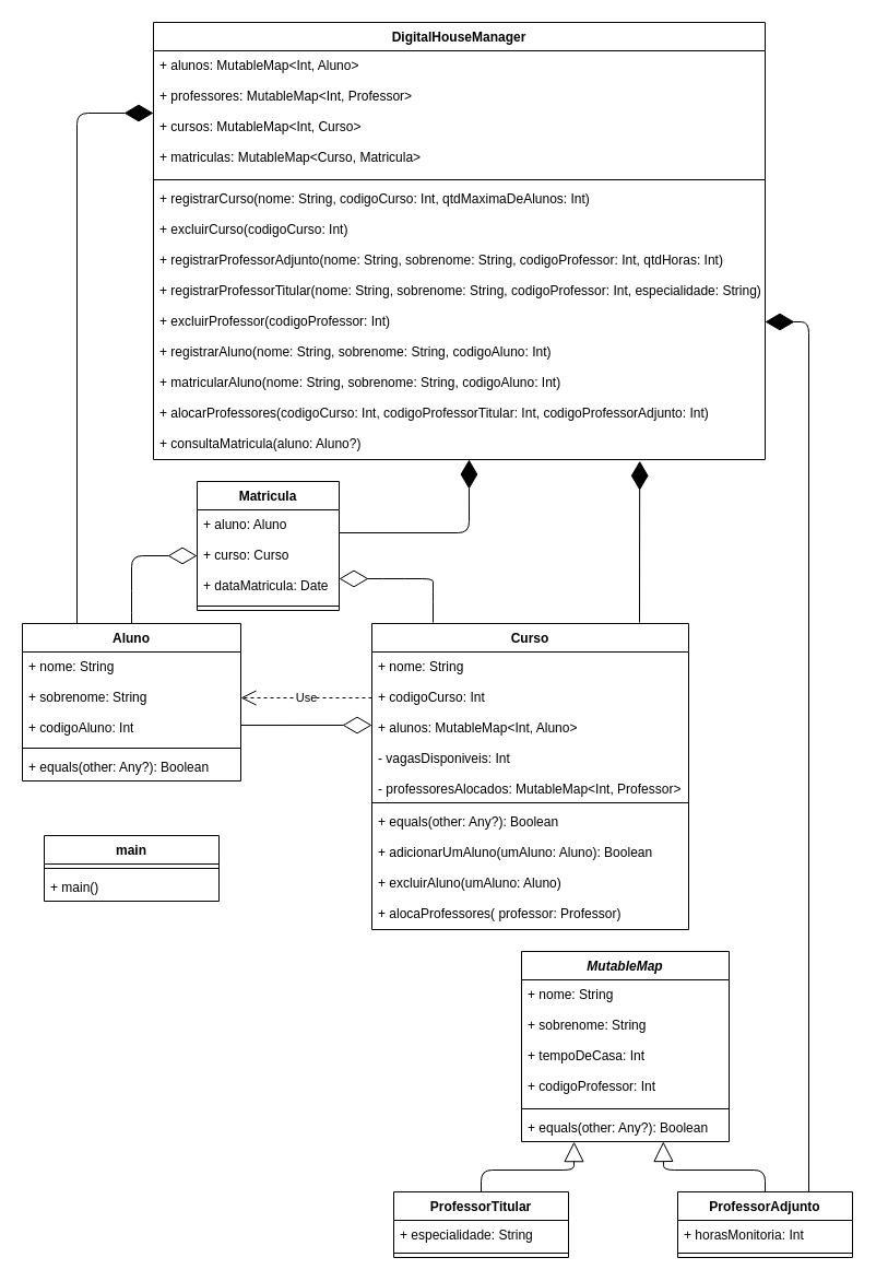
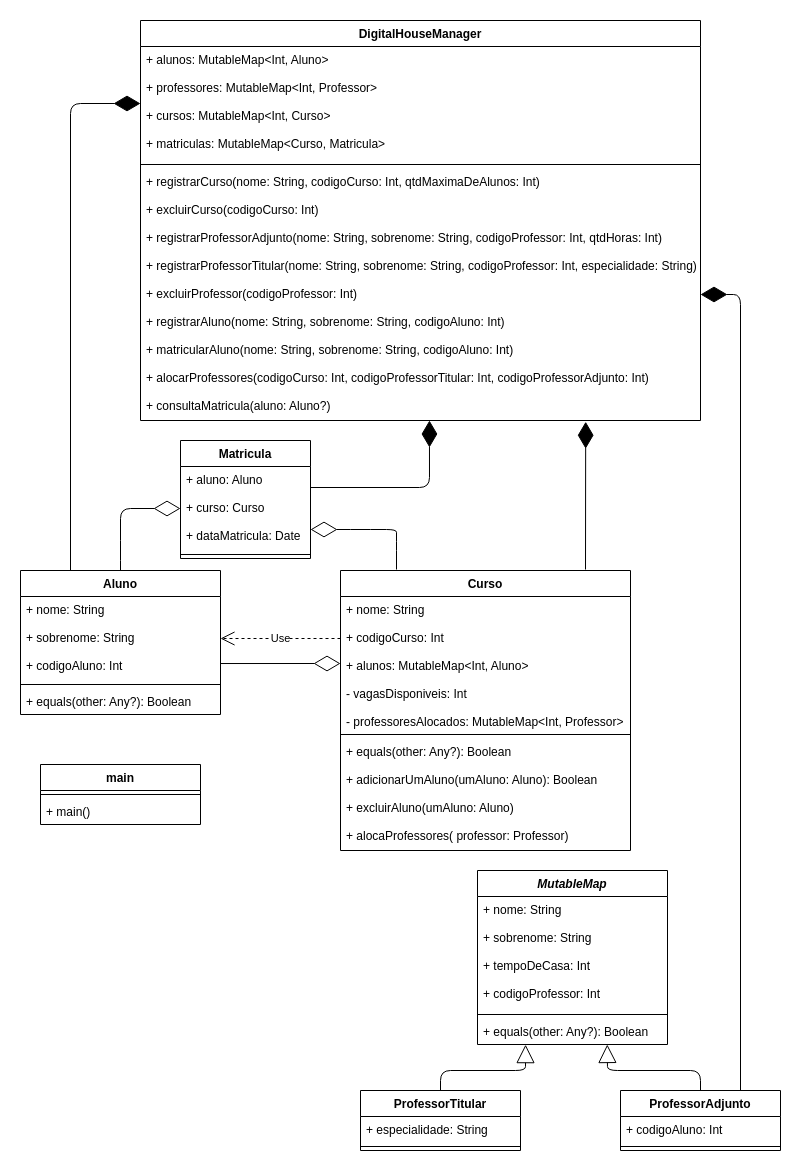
  <mxCell id="0" />
  <mxCell id="1" parent="0" />
  <mxCell id="2" value="" style="endArrow=block;endSize=16;endFill=0;html=1;exitX=0.5;exitY=0;exitDx=0;exitDy=0;entryX=0.253;entryY=1.005;entryDx=0;entryDy=0;entryPerimeter=0;" parent="1" source="34" target="29" edge="1"><mxGeometry x="0.991" y="-67" width="160" relative="1" as="geometry"><mxPoint x="367" y="1000" as="sourcePoint" /><mxPoint x="560" y="1100" as="targetPoint" /><Array as="points"><mxPoint x="440" y="1070" /><mxPoint x="525" y="1070" /></Array><mxPoint as="offset" /></mxGeometry></mxCell>
  <mxCell id="3" value="" style="endArrow=block;endSize=16;endFill=0;html=1;exitX=0.5;exitY=0;exitDx=0;exitDy=0;entryX=0.683;entryY=1;entryDx=0;entryDy=0;entryPerimeter=0;" parent="1" source="31" target="29" edge="1"><mxGeometry x="0.162" y="55" width="160" relative="1" as="geometry"><mxPoint x="647" y="1010" as="sourcePoint" /><mxPoint x="610" y="1045" as="targetPoint" /><Array as="points"><mxPoint x="700" y="1070" /><mxPoint x="607" y="1070" /></Array><mxPoint as="offset" /></mxGeometry></mxCell>
  <mxCell id="4" value="" style="endArrow=diamondThin;endFill=0;endSize=24;html=1;entryX=1;entryY=0.75;entryDx=0;entryDy=0;entryPerimeter=0;" parent="1" target="24" edge="1"><mxGeometry width="160" relative="1" as="geometry"><mxPoint x="396" y="569" as="sourcePoint" /><mxPoint x="299.68" y="474" as="targetPoint" /><Array as="points"><mxPoint x="396" y="540" /><mxPoint x="396" y="529" /><mxPoint x="360" y="529" /></Array></mxGeometry></mxCell>
  <mxCell id="5" value="" style="endArrow=diamondThin;endFill=0;endSize=24;html=1;entryX=0;entryY=0.5;entryDx=0;entryDy=0;exitX=0.5;exitY=0;exitDx=0;exitDy=0;" parent="1" source="10" target="24" edge="1"><mxGeometry width="160" relative="1" as="geometry"><mxPoint x="20" y="530" as="sourcePoint" /><mxPoint x="220.16" y="474" as="targetPoint" /><Array as="points"><mxPoint x="120" y="550" /><mxPoint x="120" y="508" /></Array></mxGeometry></mxCell>
  <mxCell id="6" value="Curso" style="swimlane;fontStyle=1;align=center;verticalAlign=top;childLayout=stackLayout;horizontal=1;startSize=26;horizontalStack=0;resizeParent=1;resizeParentMax=0;resizeLast=0;collapsible=1;marginBottom=0;" parent="1" vertex="1"><mxGeometry x="340" y="570" width="290" height="280" as="geometry" /></mxCell>
  <mxCell id="7" value="+ nome: String&#10;&#10;+ codigoCurso: Int&#10;&#10;+ alunos: MutableMap&lt;Int, Aluno&gt;&#10;&#10;- vagasDisponiveis: Int&#10;&#10;- professoresAlocados: MutableMap&lt;Int, Professor&gt;&#10;" style="text;strokeColor=none;fillColor=none;align=left;verticalAlign=top;spacingLeft=4;spacingRight=4;overflow=hidden;rotatable=0;points=[[0,0.5],[1,0.5]];portConstraint=eastwest;" parent="6" vertex="1"><mxGeometry y="26" width="290" height="134" as="geometry" /></mxCell>
  <mxCell id="8" value="" style="line;strokeWidth=1;fillColor=none;align=left;verticalAlign=middle;spacingTop=-1;spacingLeft=3;spacingRight=3;rotatable=0;labelPosition=right;points=[];portConstraint=eastwest;" parent="6" vertex="1"><mxGeometry y="160" width="290" height="8" as="geometry" /></mxCell>
  <mxCell id="9" value="+ equals(other: Any?): Boolean&#10;&#10;+ adicionarUmAluno(umAluno: Aluno): Boolean&#10;&#10;+ excluirAluno(umAluno: Aluno)&#10;&#10;+ alocaProfessores( professor: Professor)" style="text;strokeColor=none;fillColor=none;align=left;verticalAlign=top;spacingLeft=4;spacingRight=4;overflow=hidden;rotatable=0;points=[[0,0.5],[1,0.5]];portConstraint=eastwest;" parent="6" vertex="1"><mxGeometry y="168" width="290" height="112" as="geometry" /></mxCell>
  <mxCell id="10" value="Aluno" style="swimlane;fontStyle=1;align=center;verticalAlign=top;childLayout=stackLayout;horizontal=1;startSize=26;horizontalStack=0;resizeParent=1;resizeParentMax=0;resizeLast=0;collapsible=1;marginBottom=0;" parent="1" vertex="1"><mxGeometry x="20" y="570" width="200" height="144" as="geometry" /></mxCell>
  <mxCell id="11" value="+ nome: String&#10;&#10;+ sobrenome: String&#10;&#10;+ codigoAluno: Int" style="text;strokeColor=none;fillColor=none;align=left;verticalAlign=top;spacingLeft=4;spacingRight=4;overflow=hidden;rotatable=0;points=[[0,0.5],[1,0.5]];portConstraint=eastwest;" parent="10" vertex="1"><mxGeometry y="26" width="200" height="84" as="geometry" /></mxCell>
  <mxCell id="12" value="" style="line;strokeWidth=1;fillColor=none;align=left;verticalAlign=middle;spacingTop=-1;spacingLeft=3;spacingRight=3;rotatable=0;labelPosition=right;points=[];portConstraint=eastwest;" parent="10" vertex="1"><mxGeometry y="110" width="200" height="8" as="geometry" /></mxCell>
  <mxCell id="13" value="+ equals(other: Any?): Boolean" style="text;strokeColor=none;fillColor=none;align=left;verticalAlign=top;spacingLeft=4;spacingRight=4;overflow=hidden;rotatable=0;points=[[0,0.5],[1,0.5]];portConstraint=eastwest;" parent="10" vertex="1"><mxGeometry y="118" width="200" height="26" as="geometry" /></mxCell>
  <mxCell id="14" value="" style="endArrow=diamondThin;endFill=1;endSize=24;html=1;exitX=0.25;exitY=0;exitDx=0;exitDy=0;entryX=0;entryY=0.5;entryDx=0;entryDy=0;" parent="1" source="10" target="18" edge="1"><mxGeometry width="160" relative="1" as="geometry"><mxPoint x="30" y="290" as="sourcePoint" /><mxPoint x="130" y="380" as="targetPoint" /><Array as="points"><mxPoint x="70" y="103" /></Array></mxGeometry></mxCell>
  <mxCell id="15" value="" style="endArrow=diamondThin;endFill=1;endSize=24;html=1;entryX=0.516;entryY=1;entryDx=0;entryDy=0;entryPerimeter=0;exitX=1;exitY=0.25;exitDx=0;exitDy=0;exitPerimeter=0;" parent="1" source="24" target="20" edge="1"><mxGeometry width="160" relative="1" as="geometry"><mxPoint x="320" y="450" as="sourcePoint" /><mxPoint x="510" y="350" as="targetPoint" /><Array as="points"><mxPoint x="429" y="487" /></Array></mxGeometry></mxCell>
  <mxCell id="16" value="" style="endArrow=diamondThin;endFill=1;endSize=24;html=1;entryX=0.795;entryY=1.005;entryDx=0;entryDy=0;entryPerimeter=0;" parent="1" target="20" edge="1"><mxGeometry width="160" relative="1" as="geometry"><mxPoint x="585" y="569" as="sourcePoint" /><mxPoint x="590" y="470" as="targetPoint" /></mxGeometry></mxCell>
  <mxCell id="17" value="DigitalHouseManager" style="swimlane;fontStyle=1;align=center;verticalAlign=top;childLayout=stackLayout;horizontal=1;startSize=26;horizontalStack=0;resizeParent=1;resizeParentMax=0;resizeLast=0;collapsible=1;marginBottom=0;" parent="1" vertex="1"><mxGeometry x="140" y="20" width="560" height="400" as="geometry" /></mxCell>
  <mxCell id="18" value="+ alunos: MutableMap&lt;Int, Aluno&gt;&#10;&#10;+ professores: MutableMap&lt;Int, Professor&gt;&#10;&#10;+ cursos: MutableMap&lt;Int, Curso&gt;&#10;&#10;+ matriculas: MutableMap&lt;Curso, Matricula&gt;" style="text;strokeColor=none;fillColor=none;align=left;verticalAlign=top;spacingLeft=4;spacingRight=4;overflow=hidden;rotatable=0;points=[[0,0.5],[1,0.5]];portConstraint=eastwest;" parent="17" vertex="1"><mxGeometry y="26" width="560" height="114" as="geometry" /></mxCell>
  <mxCell id="19" value="" style="line;strokeWidth=1;fillColor=none;align=left;verticalAlign=middle;spacingTop=-1;spacingLeft=3;spacingRight=3;rotatable=0;labelPosition=right;points=[];portConstraint=eastwest;" parent="17" vertex="1"><mxGeometry y="140" width="560" height="8" as="geometry" /></mxCell>
  <mxCell id="20" value="+ registrarCurso(nome: String, codigoCurso: Int, qtdMaximaDeAlunos: Int)&#10;&#10;+ excluirCurso(codigoCurso: Int)&#10;&#10;+ registrarProfessorAdjunto(nome: String, sobrenome: String, codigoProfessor: Int, qtdHoras: Int)&#10;&#10;+ registrarProfessorTitular(nome: String, sobrenome: String, codigoProfessor: Int, especialidade: String)&#10;&#10;+ excluirProfessor(codigoProfessor: Int)&#10;&#10;+ registrarAluno(nome: String, sobrenome: String, codigoAluno: Int)&#10;&#10;+ matricularAluno(nome: String, sobrenome: String, codigoAluno: Int)&#10;&#10;+ alocarProfessores(codigoCurso: Int, codigoProfessorTitular: Int, codigoProfessorAdjunto: Int)&#10;&#10;+ consultaMatricula(aluno: Aluno?)" style="text;strokeColor=none;fillColor=none;align=left;verticalAlign=top;spacingLeft=4;spacingRight=4;overflow=hidden;rotatable=0;points=[[0,0.5],[1,0.5]];portConstraint=eastwest;" parent="17" vertex="1"><mxGeometry y="148" width="560" height="252" as="geometry" /></mxCell>
  <mxCell id="21" value="" style="endArrow=diamondThin;endFill=1;endSize=24;html=1;entryX=1;entryY=0.5;entryDx=0;entryDy=0;exitX=0.75;exitY=0;exitDx=0;exitDy=0;" parent="1" source="31" target="20" edge="1"><mxGeometry width="160" relative="1" as="geometry"><mxPoint x="477" y="579" as="sourcePoint" /><mxPoint x="595.2" y="381.01" as="targetPoint" /><Array as="points"><mxPoint x="740" y="294" /></Array></mxGeometry></mxCell>
  <mxCell id="22" value="Use" style="endArrow=open;endSize=12;dashed=1;html=1;entryX=1;entryY=0.5;entryDx=0;entryDy=0;" parent="1" target="11" edge="1"><mxGeometry width="160" relative="1" as="geometry"><mxPoint x="340" y="638" as="sourcePoint" /><mxPoint x="300" y="820" as="targetPoint" /></mxGeometry></mxCell>
  <mxCell id="23" value="Matricula" style="swimlane;fontStyle=1;align=center;verticalAlign=top;childLayout=stackLayout;horizontal=1;startSize=26;horizontalStack=0;resizeParent=1;resizeParentMax=0;resizeLast=0;collapsible=1;marginBottom=0;" parent="1" vertex="1"><mxGeometry x="180" y="440" width="130" height="118" as="geometry" /></mxCell>
  <mxCell id="24" value="+ aluno: Aluno&#10;&#10;+ curso: Curso&#10;&#10;+ dataMatricula: Date" style="text;strokeColor=none;fillColor=none;align=left;verticalAlign=top;spacingLeft=4;spacingRight=4;overflow=hidden;rotatable=0;points=[[0,0.5],[1,0.5]];portConstraint=eastwest;" parent="23" vertex="1"><mxGeometry y="26" width="130" height="84" as="geometry" /></mxCell>
  <mxCell id="25" value="" style="line;strokeWidth=1;fillColor=none;align=left;verticalAlign=middle;spacingTop=-1;spacingLeft=3;spacingRight=3;rotatable=0;labelPosition=right;points=[];portConstraint=eastwest;" parent="23" vertex="1"><mxGeometry y="110" width="130" height="8" as="geometry" /></mxCell>
  <mxCell id="26" value="MutableMap" style="swimlane;fontStyle=3;align=center;verticalAlign=top;childLayout=stackLayout;horizontal=1;startSize=26;horizontalStack=0;resizeParent=1;resizeParentMax=0;resizeLast=0;collapsible=1;marginBottom=0;" parent="1" vertex="1"><mxGeometry x="477" y="870" width="190" height="174" as="geometry" /></mxCell>
  <mxCell id="27" value="+ nome: String&#10;&#10;+ sobrenome: String&#10;&#10;+ tempoDeCasa: Int&#10;&#10;+ codigoProfessor: Int" style="text;strokeColor=none;fillColor=none;align=left;verticalAlign=top;spacingLeft=4;spacingRight=4;overflow=hidden;rotatable=0;points=[[0,0.5],[1,0.5]];portConstraint=eastwest;" parent="26" vertex="1"><mxGeometry y="26" width="190" height="114" as="geometry" /></mxCell>
  <mxCell id="28" value="" style="line;strokeWidth=1;fillColor=none;align=left;verticalAlign=middle;spacingTop=-1;spacingLeft=3;spacingRight=3;rotatable=0;labelPosition=right;points=[];portConstraint=eastwest;" parent="26" vertex="1"><mxGeometry y="140" width="190" height="8" as="geometry" /></mxCell>
  <mxCell id="29" value="+ equals(other: Any?): Boolean" style="text;strokeColor=none;fillColor=none;align=left;verticalAlign=top;spacingLeft=4;spacingRight=4;overflow=hidden;rotatable=0;points=[[0,0.5],[1,0.5]];portConstraint=eastwest;" parent="26" vertex="1"><mxGeometry y="148" width="190" height="26" as="geometry" /></mxCell>
  <mxCell id="30" value="" style="endArrow=diamondThin;endFill=0;endSize=24;html=1;entryX=0;entryY=0.5;entryDx=0;entryDy=0;exitX=1;exitY=0.798;exitDx=0;exitDy=0;exitPerimeter=0;" parent="1" source="11" target="7" edge="1"><mxGeometry width="160" relative="1" as="geometry"><mxPoint x="165" y="770" as="sourcePoint" /><mxPoint x="325" y="770" as="targetPoint" /></mxGeometry></mxCell>
  <mxCell id="31" value="ProfessorAdjunto" style="swimlane;fontStyle=1;align=center;verticalAlign=top;childLayout=stackLayout;horizontal=1;startSize=26;horizontalStack=0;resizeParent=1;resizeParentMax=0;resizeLast=0;collapsible=1;marginBottom=0;" parent="1" vertex="1"><mxGeometry x="620" y="1090" width="160" height="60" as="geometry" /></mxCell>
- <mxCell id="32" value="+ horasMonitoria: Int" style="text;strokeColor=none;fillColor=none;align=left;verticalAlign=top;spacingLeft=4;spacingRight=4;overflow=hidden;rotatable=0;points=[[0,0.5],[1,0.5]];portConstraint=eastwest;" parent="31" vertex="1"><mxGeometry y="26" width="160" height="26" as="geometry" /></mxCell>
+ <mxCell id="32" value="+ codigoAluno: Int" style="text;strokeColor=none;fillColor=none;align=left;verticalAlign=top;spacingLeft=4;spacingRight=4;overflow=hidden;rotatable=0;points=[[0,0.5],[1,0.5]];portConstraint=eastwest;" parent="31" vertex="1"><mxGeometry y="26" width="160" height="26" as="geometry" /></mxCell>
  <mxCell id="33" value="" style="line;strokeWidth=1;fillColor=none;align=left;verticalAlign=middle;spacingTop=-1;spacingLeft=3;spacingRight=3;rotatable=0;labelPosition=right;points=[];portConstraint=eastwest;" parent="31" vertex="1"><mxGeometry y="52" width="160" height="8" as="geometry" /></mxCell>
  <mxCell id="34" value="ProfessorTitular" style="swimlane;fontStyle=1;align=center;verticalAlign=top;childLayout=stackLayout;horizontal=1;startSize=26;horizontalStack=0;resizeParent=1;resizeParentMax=0;resizeLast=0;collapsible=1;marginBottom=0;" parent="1" vertex="1"><mxGeometry x="360" y="1090" width="160" height="60" as="geometry" /></mxCell>
  <mxCell id="35" value="+ especialidade: String" style="text;strokeColor=none;fillColor=none;align=left;verticalAlign=top;spacingLeft=4;spacingRight=4;overflow=hidden;rotatable=0;points=[[0,0.5],[1,0.5]];portConstraint=eastwest;" parent="34" vertex="1"><mxGeometry y="26" width="160" height="26" as="geometry" /></mxCell>
  <mxCell id="36" value="" style="line;strokeWidth=1;fillColor=none;align=left;verticalAlign=middle;spacingTop=-1;spacingLeft=3;spacingRight=3;rotatable=0;labelPosition=right;points=[];portConstraint=eastwest;" parent="34" vertex="1"><mxGeometry y="52" width="160" height="8" as="geometry" /></mxCell>
  <mxCell id="37" value="main" style="swimlane;fontStyle=1;align=center;verticalAlign=top;childLayout=stackLayout;horizontal=1;startSize=26;horizontalStack=0;resizeParent=1;resizeParentMax=0;resizeLast=0;collapsible=1;marginBottom=0;" parent="1" vertex="1"><mxGeometry x="40" y="764" width="160" height="60" as="geometry" /></mxCell>
  <mxCell id="38" value="" style="line;strokeWidth=1;fillColor=none;align=left;verticalAlign=middle;spacingTop=-1;spacingLeft=3;spacingRight=3;rotatable=0;labelPosition=right;points=[];portConstraint=eastwest;" parent="37" vertex="1"><mxGeometry y="26" width="160" height="8" as="geometry" /></mxCell>
  <mxCell id="39" value="+ main()" style="text;strokeColor=none;fillColor=none;align=left;verticalAlign=top;spacingLeft=4;spacingRight=4;overflow=hidden;rotatable=0;points=[[0,0.5],[1,0.5]];portConstraint=eastwest;" parent="37" vertex="1"><mxGeometry y="34" width="160" height="26" as="geometry" /></mxCell>
